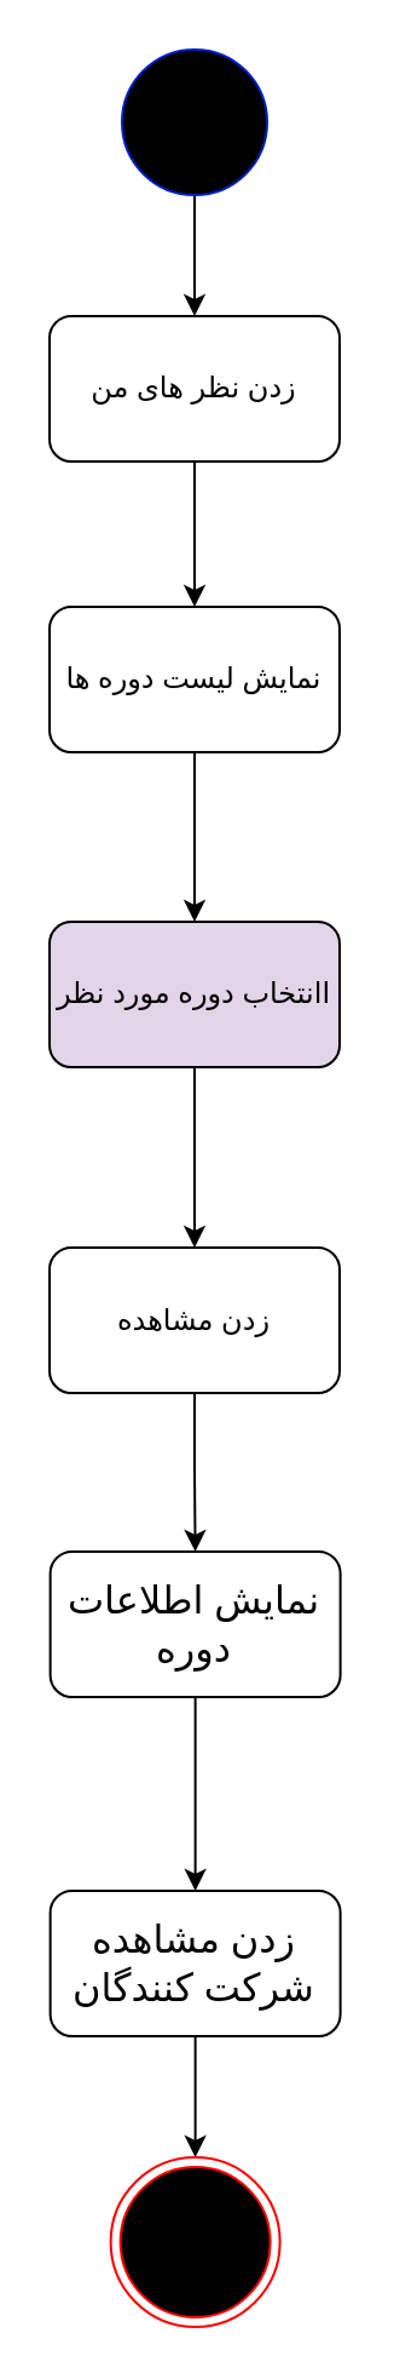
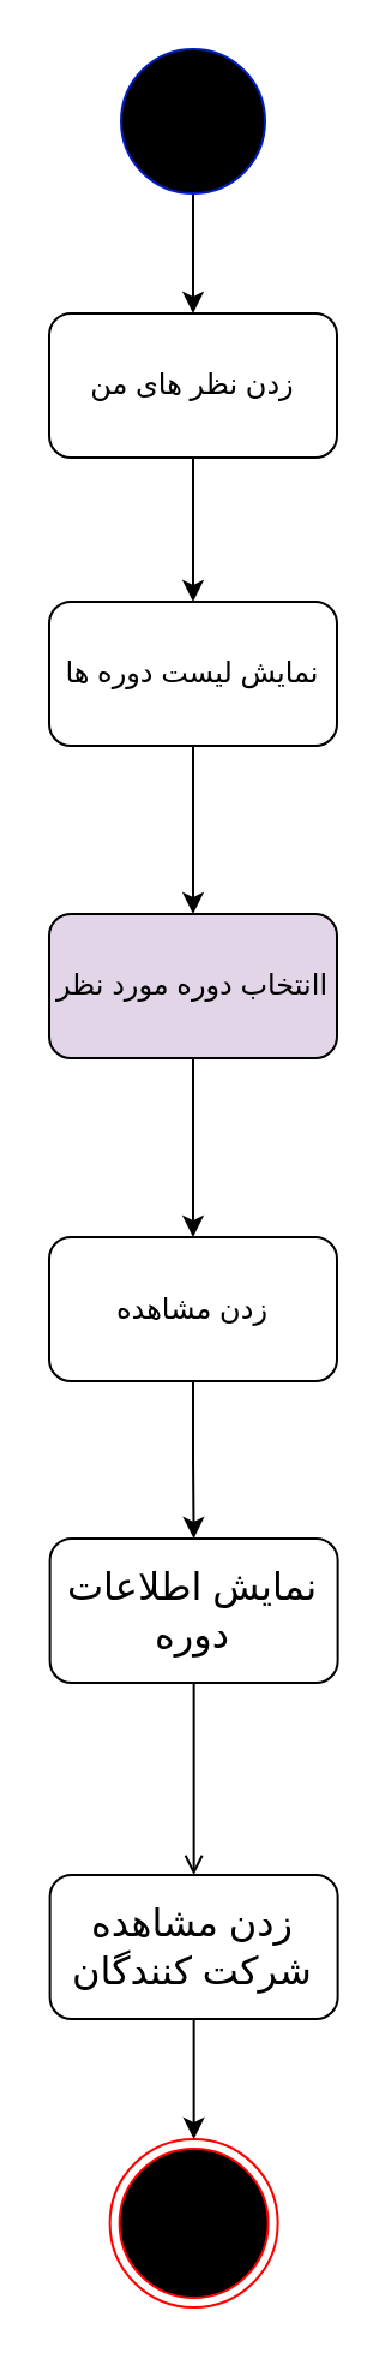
  <mxCell id="0" />
  <mxCell id="1" parent="0" />
  <mxCell id="2" value="" style="edgeStyle=orthogonalEdgeStyle;rounded=0;orthogonalLoop=1;jettySize=auto;html=1;" edge="1" parent="1" source="3" target="5"><mxGeometry relative="1" as="geometry"><mxPoint x="80" y="160" as="targetPoint" /></mxGeometry></mxCell>
  <mxCell id="3" value="" style="verticalLabelPosition=bottom;verticalAlign=top;html=1;shape=mxgraph.flowchart.on-page_reference;fillColor=#000000;fontColor=#ffffff;strokeColor=#001DBC;" vertex="1" parent="1"><mxGeometry x="50" y="20" width="60" height="60" as="geometry" /></mxCell>
  <mxCell id="4" value="" style="edgeStyle=orthogonalEdgeStyle;rounded=0;orthogonalLoop=1;jettySize=auto;html=1;" edge="1" parent="1" source="5" target="7"><mxGeometry relative="1" as="geometry" /></mxCell>
  <mxCell id="5" value="زدن نظر های من" style="rounded=1;whiteSpace=wrap;html=1;" vertex="1" parent="1"><mxGeometry x="20" y="130" width="120" height="60" as="geometry" /></mxCell>
  <mxCell id="6" value="" style="edgeStyle=orthogonalEdgeStyle;rounded=0;orthogonalLoop=1;jettySize=auto;html=1;" edge="1" parent="1" source="7" target="9"><mxGeometry relative="1" as="geometry" /></mxCell>
  <mxCell id="7" value="نمایش لیست دوره ها" style="whiteSpace=wrap;html=1;rounded=1;" vertex="1" parent="1"><mxGeometry x="20" y="250" width="120" height="60" as="geometry" /></mxCell>
  <mxCell id="8" value="" style="edgeStyle=orthogonalEdgeStyle;rounded=0;orthogonalLoop=1;jettySize=auto;html=1;" edge="1" parent="1" source="9" target="11"><mxGeometry relative="1" as="geometry" /></mxCell>
  <mxCell id="9" value="اانتخاب دوره مورد نظر" style="whiteSpace=wrap;html=1;rounded=1;fillColor=#e1d5e7;" vertex="1" parent="1"><mxGeometry x="20" y="380" width="120" height="60" as="geometry" /></mxCell>
  <mxCell id="10" value="" style="edgeStyle=orthogonalEdgeStyle;rounded=0;orthogonalLoop=1;jettySize=auto;html=1;" edge="1" parent="1" source="11" target="13"><mxGeometry relative="1" as="geometry"><mxPoint x="80" y="680" as="targetPoint" /></mxGeometry></mxCell>
  <mxCell id="11" value="زدن مشاهده" style="whiteSpace=wrap;html=1;rounded=1;" vertex="1" parent="1"><mxGeometry x="20" y="514.5" width="120" height="60" as="geometry" /></mxCell>
- <mxCell id="12" value="" style="edgeStyle=orthogonalEdgeStyle;rounded=0;orthogonalLoop=1;jettySize=auto;html=1;" edge="1" parent="1" source="13" target="15"><mxGeometry relative="1" as="geometry" /></mxCell>
+ <mxCell id="12" value="" style="edgeStyle=orthogonalEdgeStyle;rounded=0;orthogonalLoop=1;jettySize=auto;html=1;endArrow=open;" edge="1" parent="1" source="13" target="15"><mxGeometry relative="1" as="geometry" /></mxCell>
  <mxCell id="13" value="نمایش اطلاعات دوره" style="rounded=1;whiteSpace=wrap;html=1;fontSize=16;" vertex="1" parent="1"><mxGeometry x="20.31" y="640" width="120" height="60" as="geometry" /></mxCell>
  <mxCell id="14" style="edgeStyle=orthogonalEdgeStyle;rounded=0;orthogonalLoop=1;jettySize=auto;html=1;exitX=0.5;exitY=1;exitDx=0;exitDy=0;entryX=0.5;entryY=0;entryDx=0;entryDy=0;" edge="1" parent="1" source="15" target="16"><mxGeometry relative="1" as="geometry" /></mxCell>
  <mxCell id="15" value="زدن مشاهده شرکت کنندگان" style="whiteSpace=wrap;html=1;fontSize=16;rounded=1;" vertex="1" parent="1"><mxGeometry x="20.31" y="780" width="120" height="60" as="geometry" /></mxCell>
  <mxCell id="16" value="" style="ellipse;html=1;shape=endState;fillColor=#000000;strokeColor=#ff0000;strokeWidth=1;fontSize=20;" vertex="1" parent="1"><mxGeometry x="45.31" y="890" width="70" height="70" as="geometry" /></mxCell>
